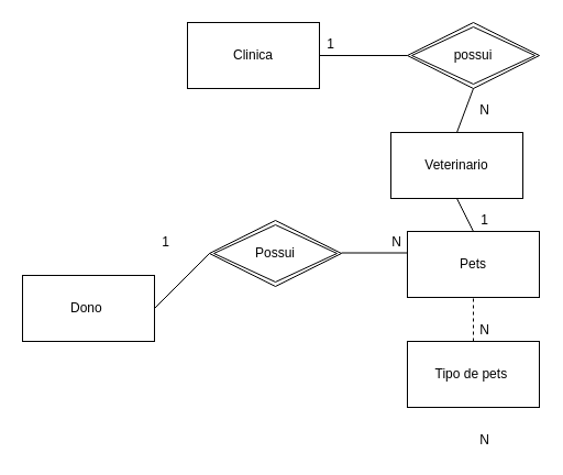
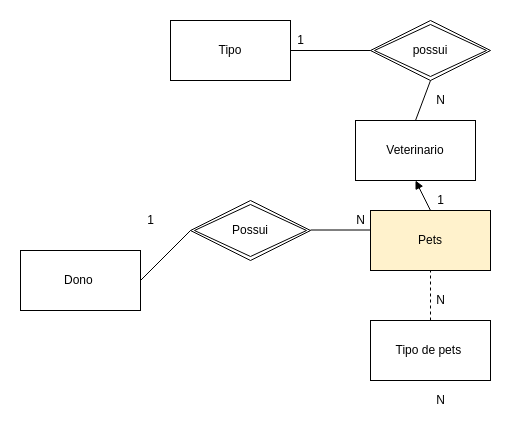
  <mxCell id="0" />
  <mxCell id="1" parent="0" />
- <mxCell id="2" value="Clinica" style="rounded=0;whiteSpace=wrap;html=1;" vertex="1" parent="1"><mxGeometry x="170" y="20" width="120" height="60" as="geometry" /></mxCell>
+ <mxCell id="2" value="Tipo" style="rounded=0;whiteSpace=wrap;html=1;" vertex="1" parent="1"><mxGeometry x="170" y="20" width="120" height="60" as="geometry" /></mxCell>
  <mxCell id="3" value="Veterinario" style="rounded=0;whiteSpace=wrap;html=1;" vertex="1" parent="1"><mxGeometry x="355" y="120" width="120" height="60" as="geometry" /></mxCell>
  <mxCell id="4" value="Dono&amp;nbsp;" style="rounded=0;whiteSpace=wrap;html=1;" vertex="1" parent="1"><mxGeometry x="20" y="250" width="120" height="60" as="geometry" /></mxCell>
  <mxCell id="5" value="Possui" style="shape=rhombus;double=1;perimeter=rhombusPerimeter;whiteSpace=wrap;html=1;align=center;" vertex="1" parent="1"><mxGeometry x="190" y="200" width="120" height="60" as="geometry" /></mxCell>
  <mxCell id="6" value="" style="endArrow=none;html=1;entryX=0;entryY=0.5;entryDx=0;entryDy=0;exitX=1;exitY=0.5;exitDx=0;exitDy=0;" edge="1" parent="1" source="4" target="5"><mxGeometry width="50" height="50" relative="1" as="geometry"><mxPoint x="150" y="210" as="sourcePoint" /><mxPoint x="200" y="160" as="targetPoint" /></mxGeometry></mxCell>
- <mxCell id="7" value="Pets" style="rounded=0;whiteSpace=wrap;html=1;" vertex="1" parent="1"><mxGeometry x="370" y="210" width="120" height="60" as="geometry" /></mxCell>
+ <mxCell id="7" value="Pets" style="rounded=0;whiteSpace=wrap;html=1;fillColor=#fff2cc;" vertex="1" parent="1"><mxGeometry x="370" y="210" width="120" height="60" as="geometry" /></mxCell>
  <mxCell id="8" value="" style="endArrow=none;html=1;" edge="1" parent="1"><mxGeometry width="50" height="50" relative="1" as="geometry"><mxPoint x="310" y="229.5" as="sourcePoint" /><mxPoint x="370" y="229.5" as="targetPoint" /></mxGeometry></mxCell>
  <mxCell id="9" value="possui" style="shape=rhombus;double=1;perimeter=rhombusPerimeter;whiteSpace=wrap;html=1;align=center;" vertex="1" parent="1"><mxGeometry x="370" y="20" width="120" height="60" as="geometry" /></mxCell>
  <mxCell id="10" value="" style="endArrow=none;html=1;exitX=0.5;exitY=0;exitDx=0;exitDy=0;startArrow=none;entryX=0.5;entryY=1;entryDx=0;entryDy=0;dashed=1;" edge="1" parent="1" source="13" target="7"><mxGeometry width="50" height="50" relative="1" as="geometry"><mxPoint x="410" y="420" as="sourcePoint" /><mxPoint x="460" y="370" as="targetPoint" /></mxGeometry></mxCell>
  <mxCell id="11" value="" style="endArrow=none;html=1;entryX=0;entryY=0.5;entryDx=0;entryDy=0;" edge="1" parent="1" target="9"><mxGeometry width="50" height="50" relative="1" as="geometry"><mxPoint x="290" y="50" as="sourcePoint" /><mxPoint x="340" as="targetPoint" y="0" /></mxGeometry></mxCell>
  <mxCell id="12" value="" style="endArrow=none;html=1;entryX=0.5;entryY=0;entryDx=0;entryDy=0;exitX=0.5;exitY=1;exitDx=0;exitDy=0;" edge="1" parent="1" source="9" target="3"><mxGeometry width="50" height="50" relative="1" as="geometry"><mxPoint x="480" y="75" as="sourcePoint" /><mxPoint x="530" y="25" as="targetPoint" /></mxGeometry></mxCell>
- <mxCell id="13" value="Tipo de pets&amp;nbsp;" style="rounded=0;whiteSpace=wrap;html=1;" vertex="1" parent="1"><mxGeometry x="370" y="310" width="120" height="60" as="geometry" /></mxCell>
- <mxCell id="14" value="" style="endArrow=none;html=1;entryX=0.5;entryY=1;entryDx=0;entryDy=0;exitX=0.5;exitY=0;exitDx=0;exitDy=0;" edge="1" parent="1" source="7" target="3"><mxGeometry width="50" height="50" relative="1" as="geometry"><mxPoint x="429" y="200" as="sourcePoint" /><mxPoint x="479" y="150" as="targetPoint" /></mxGeometry></mxCell>
+ <mxCell id="13" value="Tipo de pets&amp;nbsp;" style="rounded=0;whiteSpace=wrap;html=1;" vertex="1" parent="1"><mxGeometry x="370" y="320" width="120" height="60" as="geometry" /></mxCell>
+ <mxCell id="14" value="" style="endArrow=block;html=1;entryX=0.5;entryY=1;entryDx=0;entryDy=0;exitX=0.5;exitY=0;exitDx=0;exitDy=0;" edge="1" parent="1" source="7" target="3"><mxGeometry width="50" height="50" relative="1" as="geometry"><mxPoint x="429" y="200" as="sourcePoint" /><mxPoint x="479" y="150" as="targetPoint" /></mxGeometry></mxCell>
  <mxCell id="15" value="1" style="text;html=1;align=center;verticalAlign=middle;resizable=0;points=[];autosize=1;strokeColor=none;" vertex="1" parent="1"><mxGeometry x="290" y="30" width="20" height="20" as="geometry" /></mxCell>
  <mxCell id="16" value="N" style="text;html=1;align=center;verticalAlign=middle;resizable=0;points=[];autosize=1;strokeColor=none;" vertex="1" parent="1"><mxGeometry x="430" y="90" width="20" height="20" as="geometry" /></mxCell>
  <mxCell id="17" value="1" style="text;html=1;align=center;verticalAlign=middle;resizable=0;points=[];autosize=1;strokeColor=none;" vertex="1" parent="1"><mxGeometry x="430" y="190" width="20" height="20" as="geometry" /></mxCell>
  <mxCell id="18" value="N" style="text;html=1;align=center;verticalAlign=middle;resizable=0;points=[];autosize=1;strokeColor=none;" vertex="1" parent="1"><mxGeometry x="430" y="290" width="20" height="20" as="geometry" /></mxCell>
  <mxCell id="19" value="N" style="text;html=1;align=center;verticalAlign=middle;resizable=0;points=[];autosize=1;strokeColor=none;" vertex="1" parent="1"><mxGeometry x="430" y="390" width="20" height="20" as="geometry" /></mxCell>
  <mxCell id="20" value="1" style="text;html=1;align=center;verticalAlign=middle;resizable=0;points=[];autosize=1;strokeColor=none;" vertex="1" parent="1"><mxGeometry x="140" y="210" width="20" height="20" as="geometry" /></mxCell>
  <mxCell id="21" value="N" style="text;html=1;align=center;verticalAlign=middle;resizable=0;points=[];autosize=1;strokeColor=none;" vertex="1" parent="1"><mxGeometry x="350" y="210" width="20" height="20" as="geometry" /></mxCell>
